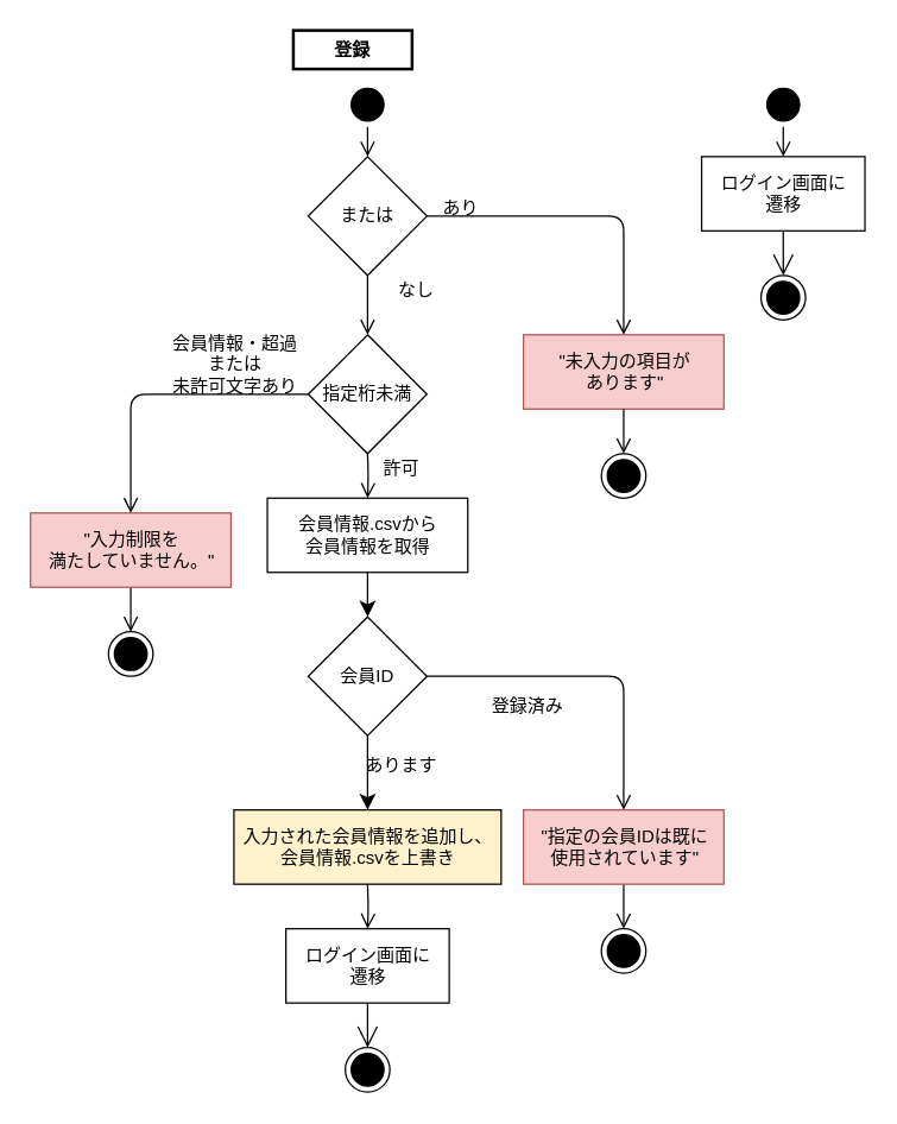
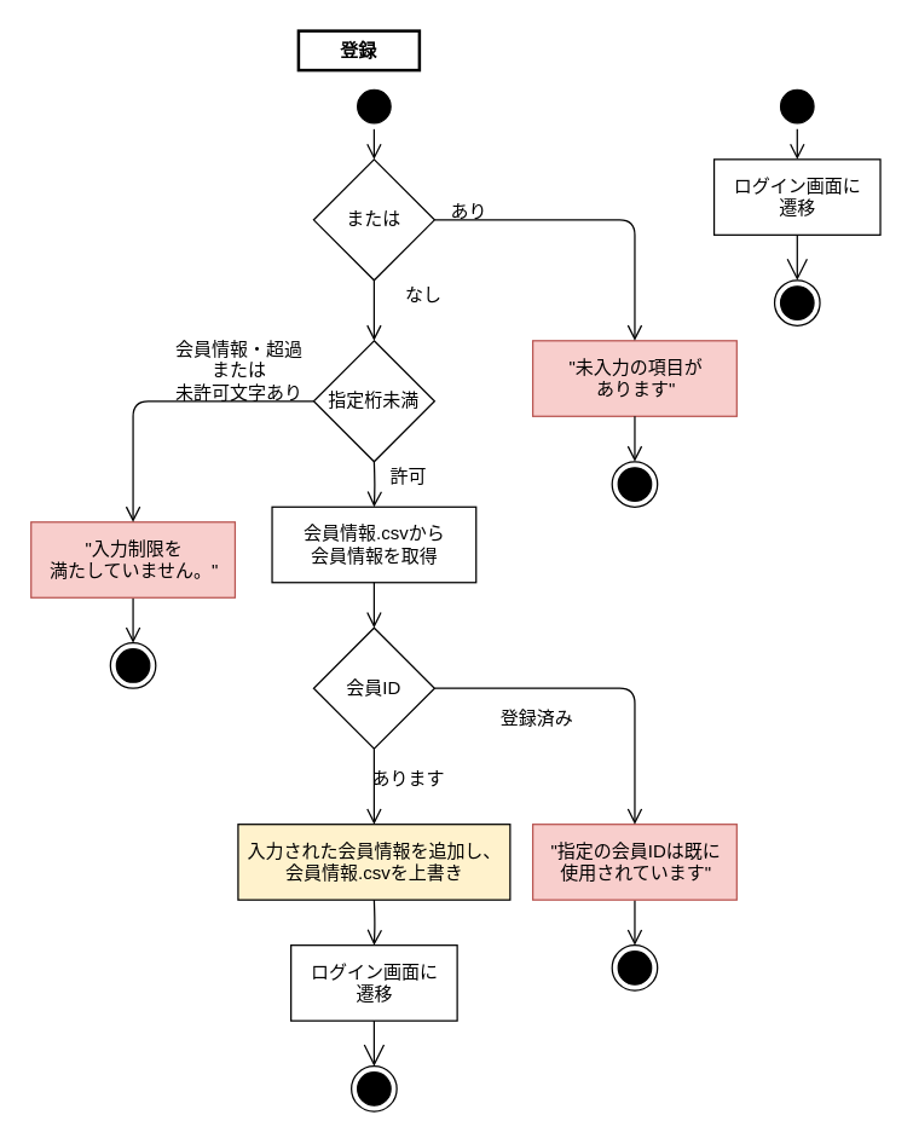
  <mxCell id="0" />
  <mxCell id="1" parent="0" />
  <mxCell id="2" value="登録" style="text;align=center;fontStyle=1;verticalAlign=middle;spacingLeft=3;spacingRight=3;strokeColor=#000000;rotatable=0;points=[[0,0.5],[1,0.5]];portConstraint=eastwest;fontColor=#000000;fillColor=#FFFFFF;strokeWidth=2;" parent="1" vertex="1"><mxGeometry x="197" y="20" width="80" height="26" as="geometry" /></mxCell>
  <mxCell id="3" value="" style="ellipse;html=1;shape=startState;fillColor=#000000;strokeColor=#000000;" parent="1" vertex="1"><mxGeometry x="232" y="55" width="30" height="30" as="geometry" /></mxCell>
  <mxCell id="4" value="または" style="rhombus;whiteSpace=wrap;html=1;fillColor=#FFFFFF;strokeColor=#000000;fontColor=#000000;" parent="1" vertex="1"><mxGeometry x="207" y="105" width="80" height="80" as="geometry" /></mxCell>
  <mxCell id="5" value="" style="edgeStyle=orthogonalEdgeStyle;html=1;verticalAlign=bottom;endArrow=open;endSize=8;strokeColor=#000000;entryX=0.5;entryY=0;entryDx=0;entryDy=0;exitX=0.5;exitY=1;exitDx=0;exitDy=0;" parent="1" source="3" target="4" edge="1"><mxGeometry relative="1" as="geometry"><mxPoint x="96" y="115" as="targetPoint" /><mxPoint x="96" y="95" as="sourcePoint" /></mxGeometry></mxCell>
  <mxCell id="6" value="" style="edgeStyle=orthogonalEdgeStyle;html=1;verticalAlign=bottom;endArrow=open;endSize=8;strokeColor=#000000;entryX=0.5;entryY=0;entryDx=0;entryDy=0;" parent="1" edge="1"><mxGeometry relative="1" as="geometry"><mxPoint x="247" y="225" as="targetPoint" /><mxPoint x="247" y="185" as="sourcePoint" /></mxGeometry></mxCell>
  <mxCell id="7" value="&quot;未入力の項目が&lt;br&gt;あります&quot;" style="html=1;fillColor=#f8cecc;strokeColor=#b85450;fontColor=#000000;" parent="1" vertex="1"><mxGeometry x="352" y="225" width="135" height="50" as="geometry" /></mxCell>
  <mxCell id="8" value="" style="edgeStyle=orthogonalEdgeStyle;html=1;verticalAlign=bottom;endArrow=open;endSize=8;strokeColor=#000000;entryX=0.5;entryY=0;entryDx=0;entryDy=0;exitX=1;exitY=0.5;exitDx=0;exitDy=0;" parent="1" source="4" target="7" edge="1"><mxGeometry relative="1" as="geometry"><mxPoint x="257" y="235" as="targetPoint" /><mxPoint x="257" y="195" as="sourcePoint" /></mxGeometry></mxCell>
  <mxCell id="9" value="" style="ellipse;html=1;shape=endState;fillColor=#000000;strokeColor=#000000;fontColor=#000000;" parent="1" vertex="1"><mxGeometry x="404.5" y="305" width="30" height="30" as="geometry" /></mxCell>
  <mxCell id="10" value="" style="edgeStyle=orthogonalEdgeStyle;html=1;verticalAlign=bottom;endArrow=open;endSize=8;strokeColor=#000000;entryX=0.5;entryY=0;entryDx=0;entryDy=0;exitX=0.5;exitY=1;exitDx=0;exitDy=0;" parent="1" source="7" target="9" edge="1"><mxGeometry relative="1" as="geometry"><mxPoint x="520" y="365" as="targetPoint" /><mxPoint x="520" y="335" as="sourcePoint" /></mxGeometry></mxCell>
  <mxCell id="11" value="あり" style="text;html=1;strokeColor=none;fillColor=none;align=center;verticalAlign=middle;whiteSpace=wrap;rounded=0;fontColor=#000000;" parent="1" vertex="1"><mxGeometry x="247" y="125" width="126" height="30" as="geometry" /></mxCell>
  <mxCell id="12" value="なし" style="text;html=1;strokeColor=none;fillColor=none;align=center;verticalAlign=middle;whiteSpace=wrap;rounded=0;fontColor=#000000;" parent="1" vertex="1"><mxGeometry x="257" y="185" width="46" height="20" as="geometry" /></mxCell>
  <mxCell id="13" value="" style="ellipse;html=1;shape=startState;fillColor=#000000;strokeColor=#000000;" parent="1" vertex="1"><mxGeometry x="512" y="55" width="30" height="30" as="geometry" /></mxCell>
  <mxCell id="14" value="" style="edgeStyle=orthogonalEdgeStyle;html=1;verticalAlign=bottom;endArrow=open;endSize=8;strokeColor=#000000;" parent="1" source="13" target="15" edge="1"><mxGeometry relative="1" as="geometry"><mxPoint x="528" y="145" as="targetPoint" /></mxGeometry></mxCell>
  <mxCell id="15" value="ログイン画面に&lt;br&gt;遷移" style="html=1;fillColor=#FFFFFF;fontColor=#000000;strokeColor=#000000;" parent="1" vertex="1"><mxGeometry x="472" y="105" width="110" height="50" as="geometry" /></mxCell>
  <mxCell id="16" value="" style="ellipse;html=1;shape=endState;fillColor=#000000;strokeColor=#000000;fontColor=#000000;" parent="1" vertex="1"><mxGeometry x="512" y="185" width="30" height="30" as="geometry" /></mxCell>
  <mxCell id="17" value="" style="endArrow=open;endFill=1;endSize=12;html=1;strokeColor=#000000;fontColor=#000000;exitX=0.5;exitY=1;exitDx=0;exitDy=0;entryX=0.5;entryY=0;entryDx=0;entryDy=0;" parent="1" source="15" target="16" edge="1"><mxGeometry width="160" relative="1" as="geometry"><mxPoint x="698" y="525" as="sourcePoint" /><mxPoint x="858" y="525" as="targetPoint" /></mxGeometry></mxCell>
  <mxCell id="18" value="指定桁未満" style="rhombus;whiteSpace=wrap;html=1;fillColor=#FFFFFF;strokeColor=#000000;fontColor=#000000;" vertex="1" parent="1"><mxGeometry x="207" y="225" width="80" height="80" as="geometry" /></mxCell>
  <mxCell id="19" value="" style="edgeStyle=orthogonalEdgeStyle;html=1;verticalAlign=bottom;endArrow=open;endSize=8;strokeColor=#000000;entryX=0.5;entryY=0;entryDx=0;entryDy=0;exitX=0.5;exitY=1;exitDx=0;exitDy=0;" edge="1" source="21" target="20" parent="1"><mxGeometry relative="1" as="geometry"><mxPoint x="188" y="485" as="targetPoint" /><mxPoint x="188" y="455" as="sourcePoint" /></mxGeometry></mxCell>
  <mxCell id="20" value="" style="ellipse;html=1;shape=endState;fillColor=#000000;strokeColor=#000000;fontColor=#000000;" vertex="1" parent="1"><mxGeometry x="72.5" y="425" width="30" height="30" as="geometry" /></mxCell>
  <mxCell id="21" value="&quot;入力制限を&lt;br&gt;満たしていません。&quot;" style="html=1;fillColor=#f8cecc;strokeColor=#b85450;fontColor=#000000;" vertex="1" parent="1"><mxGeometry x="20" y="345" width="135" height="50" as="geometry" /></mxCell>
  <mxCell id="22" value="" style="edgeStyle=orthogonalEdgeStyle;html=1;verticalAlign=bottom;endArrow=open;endSize=8;strokeColor=#000000;entryX=0.5;entryY=0;entryDx=0;entryDy=0;exitX=0;exitY=0.5;exitDx=0;exitDy=0;" edge="1" parent="1" source="18" target="21"><mxGeometry relative="1" as="geometry"><mxPoint x="257" y="235" as="targetPoint" /><mxPoint x="257" y="195" as="sourcePoint" /></mxGeometry></mxCell>
  <mxCell id="23" value="会員情報・超過&lt;br&gt;または&lt;br&gt;未許可文字あり" style="text;html=1;strokeColor=none;fillColor=none;align=center;verticalAlign=middle;whiteSpace=wrap;rounded=0;fontColor=#000000;" vertex="1" parent="1"><mxGeometry x="84" y="235" width="148" height="20" as="geometry" /></mxCell>
  <mxCell id="24" value="会員ID" style="rhombus;whiteSpace=wrap;html=1;fillColor=#FFFFFF;strokeColor=#000000;fontColor=#000000;" vertex="1" parent="1"><mxGeometry x="207" y="415" width="80" height="80" as="geometry" /></mxCell>
  <mxCell id="25" value="" style="edgeStyle=orthogonalEdgeStyle;html=1;verticalAlign=bottom;endArrow=open;endSize=8;strokeColor=#000000;" edge="1" parent="1" target="31"><mxGeometry relative="1" as="geometry"><mxPoint x="257" y="235" as="targetPoint" /><mxPoint x="247" y="305" as="sourcePoint" /></mxGeometry></mxCell>
  <mxCell id="26" value="許可" style="text;html=1;strokeColor=none;fillColor=none;align=center;verticalAlign=middle;whiteSpace=wrap;rounded=0;fontColor=#000000;" vertex="1" parent="1"><mxGeometry x="247" y="305" width="46" height="20" as="geometry" /></mxCell>
  <mxCell id="27" value="" style="edgeStyle=orthogonalEdgeStyle;html=1;verticalAlign=bottom;endArrow=open;endSize=8;strokeColor=#000000;entryX=0.5;entryY=0;entryDx=0;entryDy=0;exitX=0.5;exitY=1;exitDx=0;exitDy=0;" edge="1" source="29" target="28" parent="1"><mxGeometry relative="1" as="geometry"><mxPoint x="520" y="685" as="targetPoint" /><mxPoint x="520" y="655" as="sourcePoint" /></mxGeometry></mxCell>
  <mxCell id="28" value="" style="ellipse;html=1;shape=endState;fillColor=#000000;strokeColor=#000000;fontColor=#000000;" vertex="1" parent="1"><mxGeometry x="404.5" y="625" width="30" height="30" as="geometry" /></mxCell>
  <mxCell id="29" value="&quot;指定の会員IDは既に&lt;br&gt;使用されています&quot;" style="html=1;fillColor=#f8cecc;strokeColor=#b85450;fontColor=#000000;" vertex="1" parent="1"><mxGeometry x="352" y="545" width="135" height="50" as="geometry" /></mxCell>
  <mxCell id="30" value="" style="edgeStyle=orthogonalEdgeStyle;html=1;verticalAlign=bottom;endArrow=open;endSize=8;strokeColor=#000000;entryX=0.5;entryY=0;entryDx=0;entryDy=0;exitX=1;exitY=0.5;exitDx=0;exitDy=0;" edge="1" parent="1" source="24" target="29"><mxGeometry relative="1" as="geometry"><mxPoint x="97.5" y="435" as="targetPoint" /><mxPoint x="217" y="355" as="sourcePoint" /></mxGeometry></mxCell>
  <mxCell id="31" value="会員情報.csvから&lt;br&gt;会員情報を取得" style="html=1;fillColor=#FFFFFF;fontColor=#000000;strokeColor=#000000;" vertex="1" parent="1"><mxGeometry x="179.5" y="335" width="135" height="50" as="geometry" /></mxCell>
- <mxCell id="32" value="" style="edgeStyle=orthogonalEdgeStyle;html=1;verticalAlign=bottom;endArrow=classic;endSize=8;strokeColor=#000000;entryX=0.5;entryY=0;entryDx=0;entryDy=0;" edge="1" parent="1" source="31" target="24"><mxGeometry relative="1" as="geometry"><mxPoint x="97.5" y="435" as="targetPoint" /><mxPoint x="97.5" y="405" as="sourcePoint" /></mxGeometry></mxCell>
+ <mxCell id="32" value="" style="edgeStyle=orthogonalEdgeStyle;html=1;verticalAlign=bottom;endArrow=open;endSize=8;strokeColor=#000000;entryX=0.5;entryY=0;entryDx=0;entryDy=0;" edge="1" parent="1" source="31" target="24"><mxGeometry relative="1" as="geometry"><mxPoint x="97.5" y="435" as="targetPoint" /><mxPoint x="97.5" y="405" as="sourcePoint" /></mxGeometry></mxCell>
  <mxCell id="33" value="登録済み" style="text;html=1;strokeColor=none;fillColor=none;align=center;verticalAlign=middle;whiteSpace=wrap;rounded=0;fontColor=#000000;" vertex="1" parent="1"><mxGeometry x="318" y="465" width="74" height="20" as="geometry" /></mxCell>
  <mxCell id="34" value="入力された会員情報を追加し、&lt;br&gt;会員情報.csvを上書き" style="html=1;fillColor=#fff2cc;fontColor=#000000;strokeColor=#000000;" vertex="1" parent="1"><mxGeometry x="157" y="545" width="180" height="50" as="geometry" /></mxCell>
- <mxCell id="35" value="" style="edgeStyle=orthogonalEdgeStyle;html=1;verticalAlign=bottom;endArrow=classic;endSize=8;strokeColor=#000000;entryX=0.5;entryY=0;entryDx=0;entryDy=0;exitX=0.5;exitY=1;exitDx=0;exitDy=0;" edge="1" parent="1" source="24" target="34"><mxGeometry relative="1" as="geometry"><mxPoint x="257" y="435" as="targetPoint" /><mxPoint x="257" y="405" as="sourcePoint" /></mxGeometry></mxCell>
+ <mxCell id="35" value="" style="edgeStyle=orthogonalEdgeStyle;html=1;verticalAlign=bottom;endArrow=open;endSize=8;strokeColor=#000000;entryX=0.5;entryY=0;entryDx=0;entryDy=0;exitX=0.5;exitY=1;exitDx=0;exitDy=0;" edge="1" parent="1" source="24" target="34"><mxGeometry relative="1" as="geometry"><mxPoint x="257" y="435" as="targetPoint" /><mxPoint x="257" y="405" as="sourcePoint" /></mxGeometry></mxCell>
  <mxCell id="36" value="ログイン画面に&lt;br&gt;遷移" style="html=1;fillColor=#FFFFFF;fontColor=#000000;strokeColor=#000000;" vertex="1" parent="1"><mxGeometry x="192" y="625" width="110" height="50" as="geometry" /></mxCell>
  <mxCell id="37" value="" style="ellipse;html=1;shape=endState;fillColor=#000000;strokeColor=#000000;fontColor=#000000;" vertex="1" parent="1"><mxGeometry x="232" y="705" width="30" height="30" as="geometry" /></mxCell>
  <mxCell id="38" value="" style="endArrow=open;endFill=1;endSize=12;html=1;strokeColor=#000000;fontColor=#000000;exitX=0.5;exitY=1;exitDx=0;exitDy=0;entryX=0.5;entryY=0;entryDx=0;entryDy=0;" edge="1" parent="1" source="36" target="37"><mxGeometry width="160" relative="1" as="geometry"><mxPoint x="418" y="1045" as="sourcePoint" /><mxPoint x="578" y="1045" as="targetPoint" /></mxGeometry></mxCell>
  <mxCell id="39" value="" style="edgeStyle=orthogonalEdgeStyle;html=1;verticalAlign=bottom;endArrow=open;endSize=8;strokeColor=#000000;entryX=0.5;entryY=0;entryDx=0;entryDy=0;" edge="1" parent="1" target="36"><mxGeometry relative="1" as="geometry"><mxPoint x="257" y="555" as="targetPoint" /><mxPoint x="247" y="595" as="sourcePoint" /></mxGeometry></mxCell>
  <mxCell id="40" value="あります" style="text;html=1;strokeColor=none;fillColor=none;align=center;verticalAlign=middle;whiteSpace=wrap;rounded=0;fontColor=#000000;" vertex="1" parent="1"><mxGeometry x="233" y="505" width="74" height="20" as="geometry" /></mxCell>
